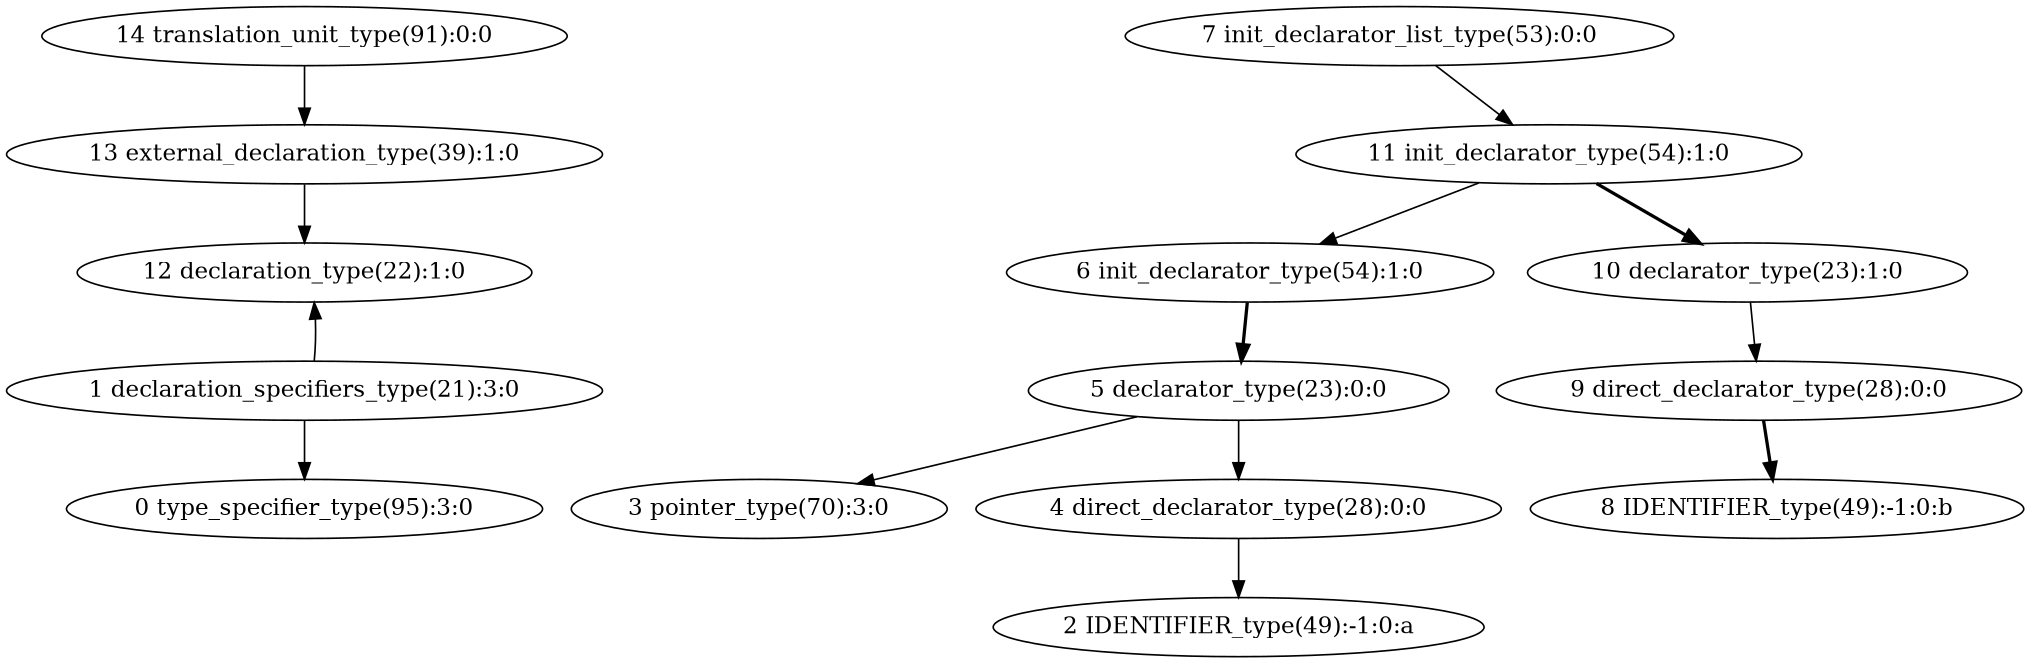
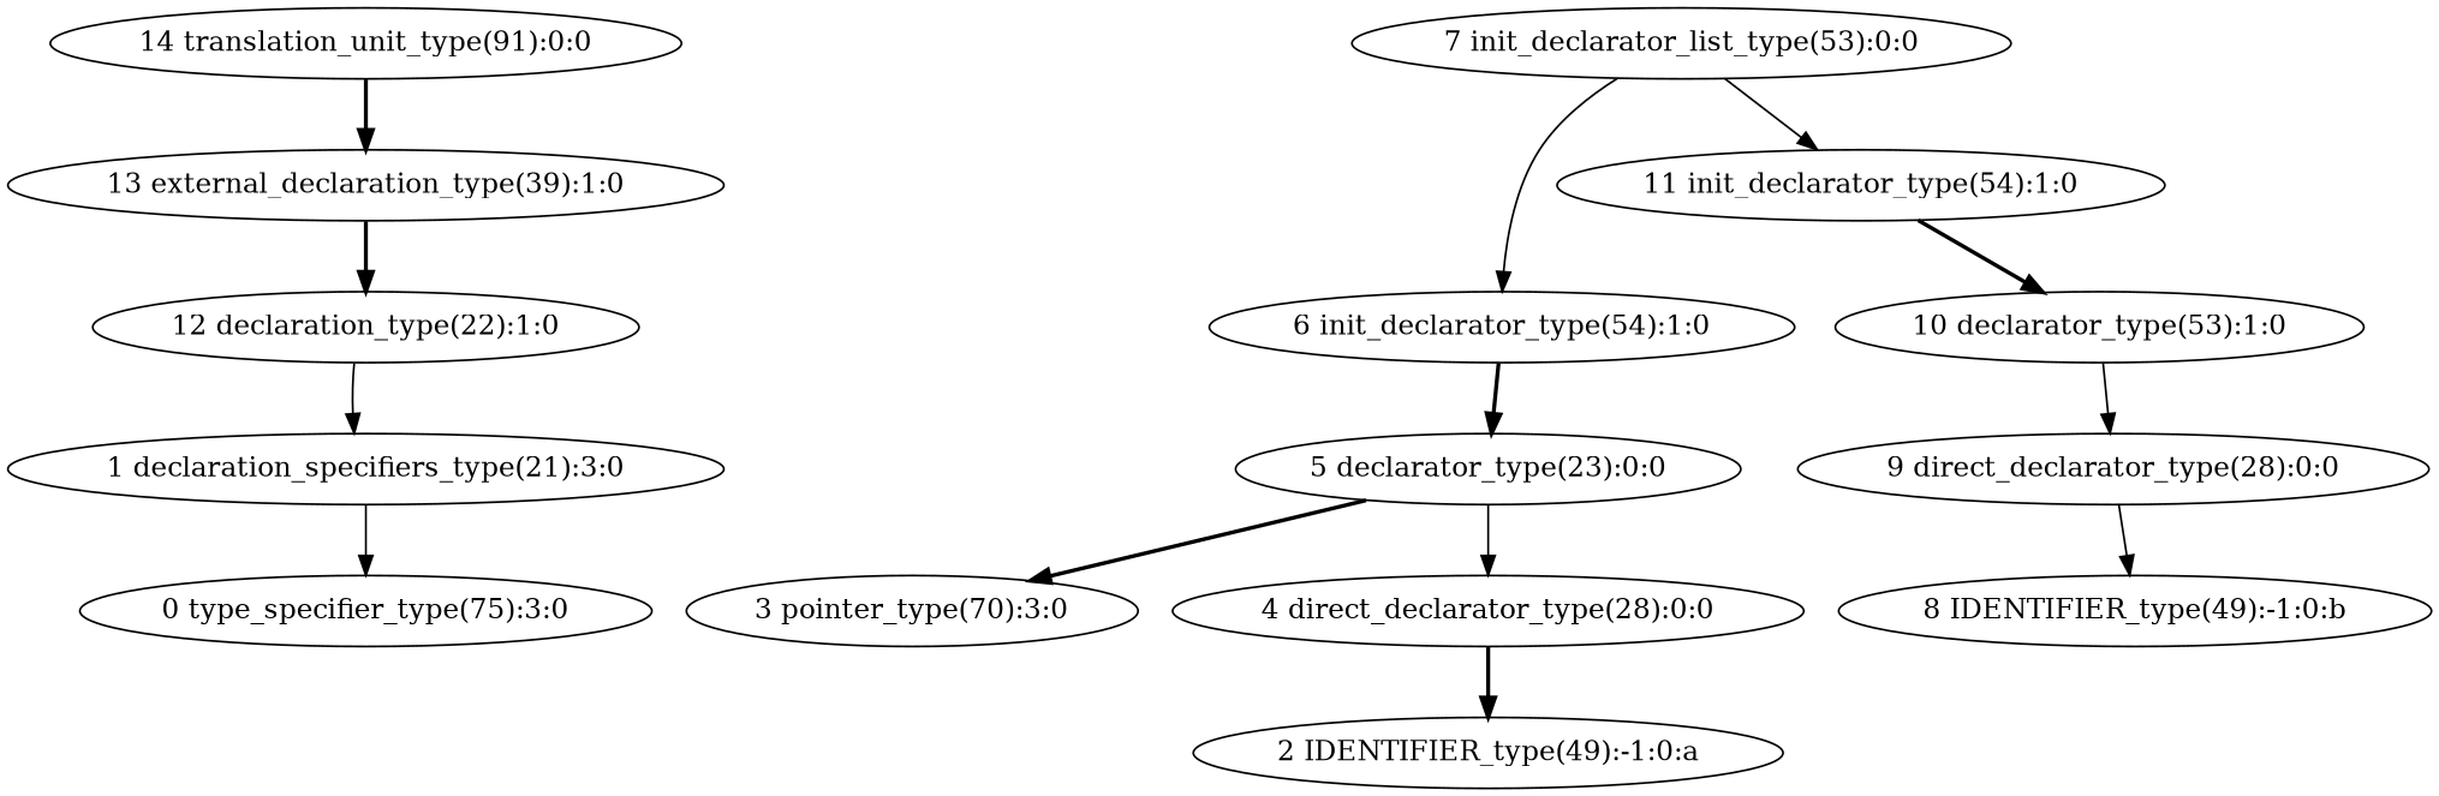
  digraph {
    edge [style=solid]
    n1 [label="14 translation_unit_type(91):0:0"]
    n2 [label="13 external_declaration_type(39):1:0"]
    n3 [label="12 declaration_type(22):1:0"]
    n4 [label="1 declaration_specifiers_type(21):3:0"]
-   n5 [label="0 type_specifier_type(95):3:0"]
+   n5 [label="0 type_specifier_type(75):3:0"]
    n6 [label="7 init_declarator_list_type(53):0:0"]
    n7 [label="6 init_declarator_type(54):1:0"]
    n8 [label="11 init_declarator_type(54):1:0"]
    n9 [label="5 declarator_type(23):0:0"]
-   n10 [label="10 declarator_type(23):1:0"]
+   n10 [label="10 declarator_type(53):1:0"]
    n11 [label="3 pointer_type(70):3:0"]
    n12 [label="4 direct_declarator_type(28):0:0"]
    n13 [label="2 IDENTIFIER_type(49):-1:0:a"]
    n14 [label="9 direct_declarator_type(28):0:0"]
    n15 [label="8 IDENTIFIER_type(49):-1:0:b"]
-   n1 -> n2
-   n2 -> n3
-   n4 -> n3
+   n1 -> n2 [style=bold]
+   n2 -> n3 [style=bold]
+   n3 -> n4
    n4 -> n5
-   n8 -> n7
+   n6 -> n7
    n6 -> n8
    n7 -> n9 [style=bold]
    n8 -> n10 [style=bold]
-   n9 -> n11
+   n9 -> n11 [style=bold]
    n9 -> n12
    n10 -> n14
-   n12 -> n13
-   n14 -> n15 [style=bold]
+   n12 -> n13 [style=bold]
+   n14 -> n15
  }
